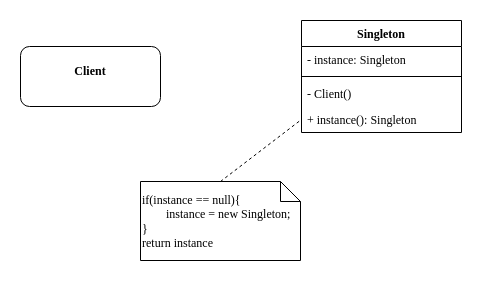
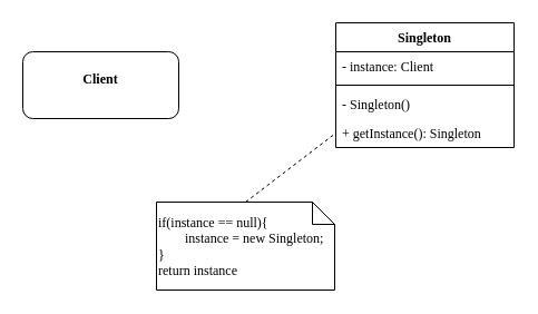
  <mxCell id="0" />
  <mxCell id="1" parent="0" />
  <mxCell id="2" value="&lt;p style=&quot;margin: 0px ; margin-top: 4px ; text-align: center&quot;&gt;&lt;br&gt;&lt;b&gt;Client&lt;/b&gt;&lt;/p&gt;" style="verticalAlign=top;align=left;overflow=fill;fontSize=12;fontFamily=Times New Roman;html=1;rounded=1;" vertex="1" parent="1"><mxGeometry x="20" y="46" width="140" height="60" as="geometry" /></mxCell>
  <mxCell id="3" value="Singleton" style="swimlane;fontStyle=1;align=center;verticalAlign=top;childLayout=stackLayout;horizontal=1;startSize=26;horizontalStack=0;resizeParent=1;resizeParentMax=0;resizeLast=0;collapsible=1;marginBottom=0;fontFamily=Times New Roman;" vertex="1" parent="1"><mxGeometry x="301" y="20" width="160" height="112" as="geometry" /></mxCell>
- <mxCell id="4" value="- instance: Singleton" style="text;strokeColor=none;fillColor=none;align=left;verticalAlign=top;spacingLeft=4;spacingRight=4;overflow=hidden;rotatable=0;points=[[0,0.5],[1,0.5]];portConstraint=eastwest;fontFamily=Times New Roman;" vertex="1" parent="3"><mxGeometry y="26" width="160" height="26" as="geometry" /></mxCell>
+ <mxCell id="4" value="- instance: Client" style="text;strokeColor=none;fillColor=none;align=left;verticalAlign=top;spacingLeft=4;spacingRight=4;overflow=hidden;rotatable=0;points=[[0,0.5],[1,0.5]];portConstraint=eastwest;fontFamily=Times New Roman;" vertex="1" parent="3"><mxGeometry y="26" width="160" height="26" as="geometry" /></mxCell>
  <mxCell id="5" value="" style="line;strokeWidth=1;fillColor=none;align=left;verticalAlign=middle;spacingTop=-1;spacingLeft=3;spacingRight=3;rotatable=0;labelPosition=right;points=[];portConstraint=eastwest;fontFamily=Times New Roman;" vertex="1" parent="3"><mxGeometry y="52" width="160" height="8" as="geometry" /></mxCell>
- <mxCell id="6" value="- Client()&#10;" style="text;strokeColor=none;fillColor=none;align=left;verticalAlign=top;spacingLeft=4;spacingRight=4;overflow=hidden;rotatable=0;points=[[0,0.5],[1,0.5]];portConstraint=eastwest;fontFamily=Times New Roman;" vertex="1" parent="3"><mxGeometry y="60" width="160" height="26" as="geometry" /></mxCell>
- <mxCell id="7" value="+ instance(): Singleton&#10;" style="text;strokeColor=none;fillColor=none;align=left;verticalAlign=top;spacingLeft=4;spacingRight=4;overflow=hidden;rotatable=0;points=[[0,0.5],[1,0.5]];portConstraint=eastwest;fontFamily=Times New Roman;" vertex="1" parent="3"><mxGeometry y="86" width="160" height="26" as="geometry" /></mxCell>
+ <mxCell id="6" value="- Singleton()&#10;" style="text;strokeColor=none;fillColor=none;align=left;verticalAlign=top;spacingLeft=4;spacingRight=4;overflow=hidden;rotatable=0;points=[[0,0.5],[1,0.5]];portConstraint=eastwest;fontFamily=Times New Roman;" vertex="1" parent="3"><mxGeometry y="60" width="160" height="26" as="geometry" /></mxCell>
+ <mxCell id="7" value="+ getInstance(): Singleton&#10;" style="text;strokeColor=none;fillColor=none;align=left;verticalAlign=top;spacingLeft=4;spacingRight=4;overflow=hidden;rotatable=0;points=[[0,0.5],[1,0.5]];portConstraint=eastwest;fontFamily=Times New Roman;" vertex="1" parent="3"><mxGeometry y="86" width="160" height="26" as="geometry" /></mxCell>
  <mxCell id="8" style="rounded=0;orthogonalLoop=1;jettySize=auto;html=1;exitX=0.5;exitY=0;exitDx=0;exitDy=0;exitPerimeter=0;entryX=0;entryY=0.5;entryDx=0;entryDy=0;fontFamily=Times New Roman;endArrow=none;endFill=0;dashed=1;" edge="1" parent="1" source="9" target="7"><mxGeometry relative="1" as="geometry" /></mxCell>
  <mxCell id="9" value="&lt;span style=&quot;&quot;&gt;if(instance == null){&lt;/span&gt;&lt;br style=&quot;&quot;&gt;&lt;div style=&quot;&quot;&gt;&lt;span style=&quot;background-color: initial;&quot;&gt;&lt;span style=&quot;&quot;&gt;&#09;&lt;/span&gt;&lt;span style=&quot;white-space: pre;&quot;&gt;&#09;&lt;/span&gt;instance = new Singleton;&lt;br&gt;&lt;/span&gt;&lt;/div&gt;&lt;div style=&quot;&quot;&gt;&lt;span style=&quot;background-color: initial;&quot;&gt;}&lt;/span&gt;&lt;/div&gt;&lt;div style=&quot;&quot;&gt;&lt;span style=&quot;background-color: initial;&quot;&gt;return instance&lt;/span&gt;&lt;/div&gt;" style="shape=note;size=20;whiteSpace=wrap;html=1;fontFamily=Times New Roman;align=left;" vertex="1" parent="1"><mxGeometry x="140" y="181" width="160" height="79" as="geometry" /></mxCell>
